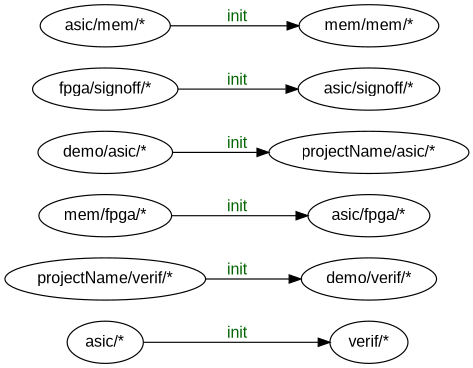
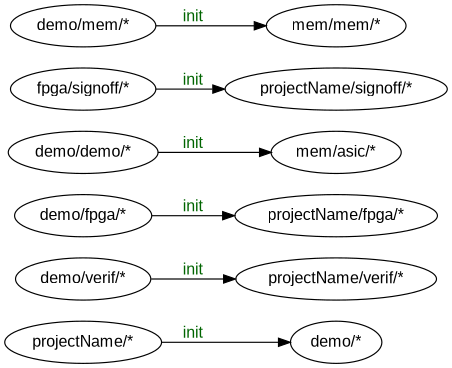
  digraph {
    fontname="Liberation Sans"
    rankdir=LR
    node [fontname="Liberation Sans"]
    edge [fontcolor=darkgreen fontname="Liberation Sans"]
-   n1 [label="verif/*"]
-   n2 [label="asic/*"]
+   n1 [label="demo/*"]
+   n2 [label="projectName/*"]
    n3 [label="demo/verif/*"]
    n4 [label="projectName/verif/*"]
-   n5 [label="mem/fpga/*"]
-   n6 [label="asic/fpga/*"]
-   n7 [label="demo/asic/*"]
-   n8 [label="projectName/asic/*"]
+   n5 [label="demo/fpga/*"]
+   n6 [label="projectName/fpga/*"]
+   n7 [label="demo/demo/*"]
+   n8 [label="mem/asic/*"]
    n9 [label="fpga/signoff/*"]
-   n10 [label="asic/signoff/*"]
-   n11 [label="asic/mem/*"]
+   n10 [label="projectName/signoff/*"]
+   n11 [label="demo/mem/*"]
    n12 [label="mem/mem/*"]
    n2 -> n1 [label=init]
-   n4 -> n3 [label=init]
+   n3 -> n4 [label=init]
    n5 -> n6 [label=init]
    n7 -> n8 [label=init]
    n9 -> n10 [label=init]
    n11 -> n12 [label=init]
  }
